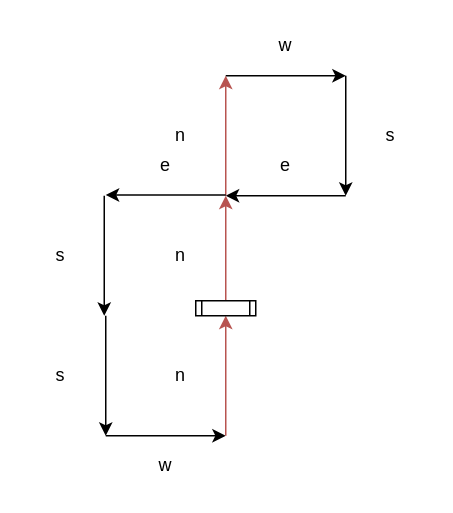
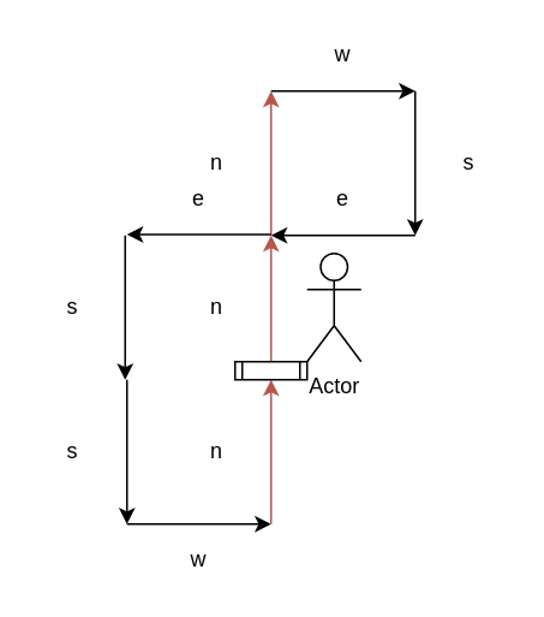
  <mxCell id="0" />
  <mxCell id="1" parent="0" />
  <mxCell id="2" value="" style="endArrow=classic;html=1;fillColor=#f8cecc;strokeColor=#b85450;" parent="1" edge="1"><mxGeometry width="50" height="50" relative="1" as="geometry"><mxPoint x="150" y="210" as="sourcePoint" /><mxPoint x="150" y="130" as="targetPoint" /></mxGeometry></mxCell>
  <mxCell id="3" value="" style="endArrow=classic;html=1;" parent="1" edge="1"><mxGeometry width="50" height="50" relative="1" as="geometry"><mxPoint x="150" y="50" as="sourcePoint" /><mxPoint x="230" y="50" as="targetPoint" /></mxGeometry></mxCell>
  <mxCell id="4" value="n" style="text;html=1;strokeColor=none;fillColor=none;align=center;verticalAlign=middle;whiteSpace=wrap;rounded=0;" parent="1" vertex="1"><mxGeometry x="100" y="160" width="40" height="20" as="geometry" /></mxCell>
  <mxCell id="5" value="w" style="text;html=1;strokeColor=none;fillColor=none;align=center;verticalAlign=middle;whiteSpace=wrap;rounded=0;" parent="1" vertex="1"><mxGeometry x="170" y="20" width="40" height="20" as="geometry" /></mxCell>
  <mxCell id="6" value="" style="endArrow=classic;html=1;" parent="1" edge="1"><mxGeometry width="50" height="50" relative="1" as="geometry"><mxPoint x="230" y="50" as="sourcePoint" /><mxPoint x="230" y="130" as="targetPoint" /></mxGeometry></mxCell>
  <mxCell id="7" value="s" style="text;html=1;strokeColor=none;fillColor=none;align=center;verticalAlign=middle;whiteSpace=wrap;rounded=0;" parent="1" vertex="1"><mxGeometry x="240" y="80" width="40" height="20" as="geometry" /></mxCell>
  <mxCell id="8" value="" style="endArrow=classic;html=1;" parent="1" edge="1"><mxGeometry width="50" height="50" relative="1" as="geometry"><mxPoint x="230" y="130" as="sourcePoint" /><mxPoint x="150" y="130" as="targetPoint" /></mxGeometry></mxCell>
  <mxCell id="9" value="e" style="text;html=1;strokeColor=none;fillColor=none;align=center;verticalAlign=middle;whiteSpace=wrap;rounded=0;" parent="1" vertex="1"><mxGeometry x="170" y="100" width="40" height="20" as="geometry" /></mxCell>
  <mxCell id="10" value="" style="endArrow=classic;html=1;fillColor=#f8cecc;strokeColor=#b85450;" parent="1" edge="1"><mxGeometry width="50" height="50" relative="1" as="geometry"><mxPoint x="150" y="130" as="sourcePoint" /><mxPoint x="150" y="50" as="targetPoint" /></mxGeometry></mxCell>
  <mxCell id="11" value="n" style="text;html=1;strokeColor=none;fillColor=none;align=center;verticalAlign=middle;whiteSpace=wrap;rounded=0;" parent="1" vertex="1"><mxGeometry x="100" y="80" width="40" height="20" as="geometry" /></mxCell>
  <mxCell id="12" value="" style="endArrow=classic;html=1;" parent="1" edge="1"><mxGeometry width="50" height="50" relative="1" as="geometry"><mxPoint x="150" y="129.5" as="sourcePoint" /><mxPoint y="129.5" as="targetPoint" x="70" /></mxGeometry></mxCell>
  <mxCell id="13" value="" style="endArrow=classic;html=1;" parent="1" edge="1"><mxGeometry width="50" height="50" relative="1" as="geometry"><mxPoint x="69" y="130" as="sourcePoint" /><mxPoint x="69" y="210" as="targetPoint" /></mxGeometry></mxCell>
  <mxCell id="14" value="" style="endArrow=classic;html=1;" parent="1" edge="1"><mxGeometry width="50" height="50" relative="1" as="geometry"><mxPoint y="210" as="sourcePoint" x="70" /><mxPoint y="290" as="targetPoint" x="70" /></mxGeometry></mxCell>
  <mxCell id="15" value="" style="endArrow=classic;html=1;" parent="1" edge="1"><mxGeometry width="50" height="50" relative="1" as="geometry"><mxPoint y="290" as="sourcePoint" x="70" /><mxPoint x="150" y="290" as="targetPoint" /></mxGeometry></mxCell>
  <mxCell id="16" value="" style="endArrow=classic;html=1;fillColor=#f8cecc;strokeColor=#b85450;" parent="1" edge="1"><mxGeometry width="50" height="50" relative="1" as="geometry"><mxPoint x="150" y="290" as="sourcePoint" /><mxPoint x="150" y="210" as="targetPoint" /></mxGeometry></mxCell>
  <mxCell id="17" value="" style="shape=process;whiteSpace=wrap;html=1;backgroundOutline=1;" parent="1" vertex="1"><mxGeometry x="130" y="200" width="40" height="10" as="geometry" /></mxCell>
+ <mxCell id="18" value="Actor" style="shape=umlActor;verticalLabelPosition=bottom;labelBackgroundColor=#ffffff;verticalAlign=top;html=1;outlineConnect=0;" parent="1" vertex="1"><mxGeometry x="170" y="140" width="30" height="60" as="geometry" /></mxCell>
  <mxCell id="19" value="n" style="text;html=1;strokeColor=none;fillColor=none;align=center;verticalAlign=middle;whiteSpace=wrap;rounded=0;" parent="1" vertex="1"><mxGeometry x="100" y="240" width="40" height="20" as="geometry" /></mxCell>
  <mxCell id="20" value="e" style="text;html=1;strokeColor=none;fillColor=none;align=center;verticalAlign=middle;whiteSpace=wrap;rounded=0;" parent="1" vertex="1"><mxGeometry x="90" y="100" width="40" height="20" as="geometry" /></mxCell>
  <mxCell id="21" value="w" style="text;html=1;strokeColor=none;fillColor=none;align=center;verticalAlign=middle;whiteSpace=wrap;rounded=0;" parent="1" vertex="1"><mxGeometry x="90" y="300" width="40" height="20" as="geometry" /></mxCell>
  <mxCell id="22" value="s" style="text;html=1;strokeColor=none;fillColor=none;align=center;verticalAlign=middle;whiteSpace=wrap;rounded=0;" parent="1" vertex="1"><mxGeometry x="20" y="160" width="40" height="20" as="geometry" /></mxCell>
  <mxCell id="23" value="s" style="text;html=1;strokeColor=none;fillColor=none;align=center;verticalAlign=middle;whiteSpace=wrap;rounded=0;" parent="1" vertex="1"><mxGeometry x="20" y="240" width="40" height="20" as="geometry" /></mxCell>
